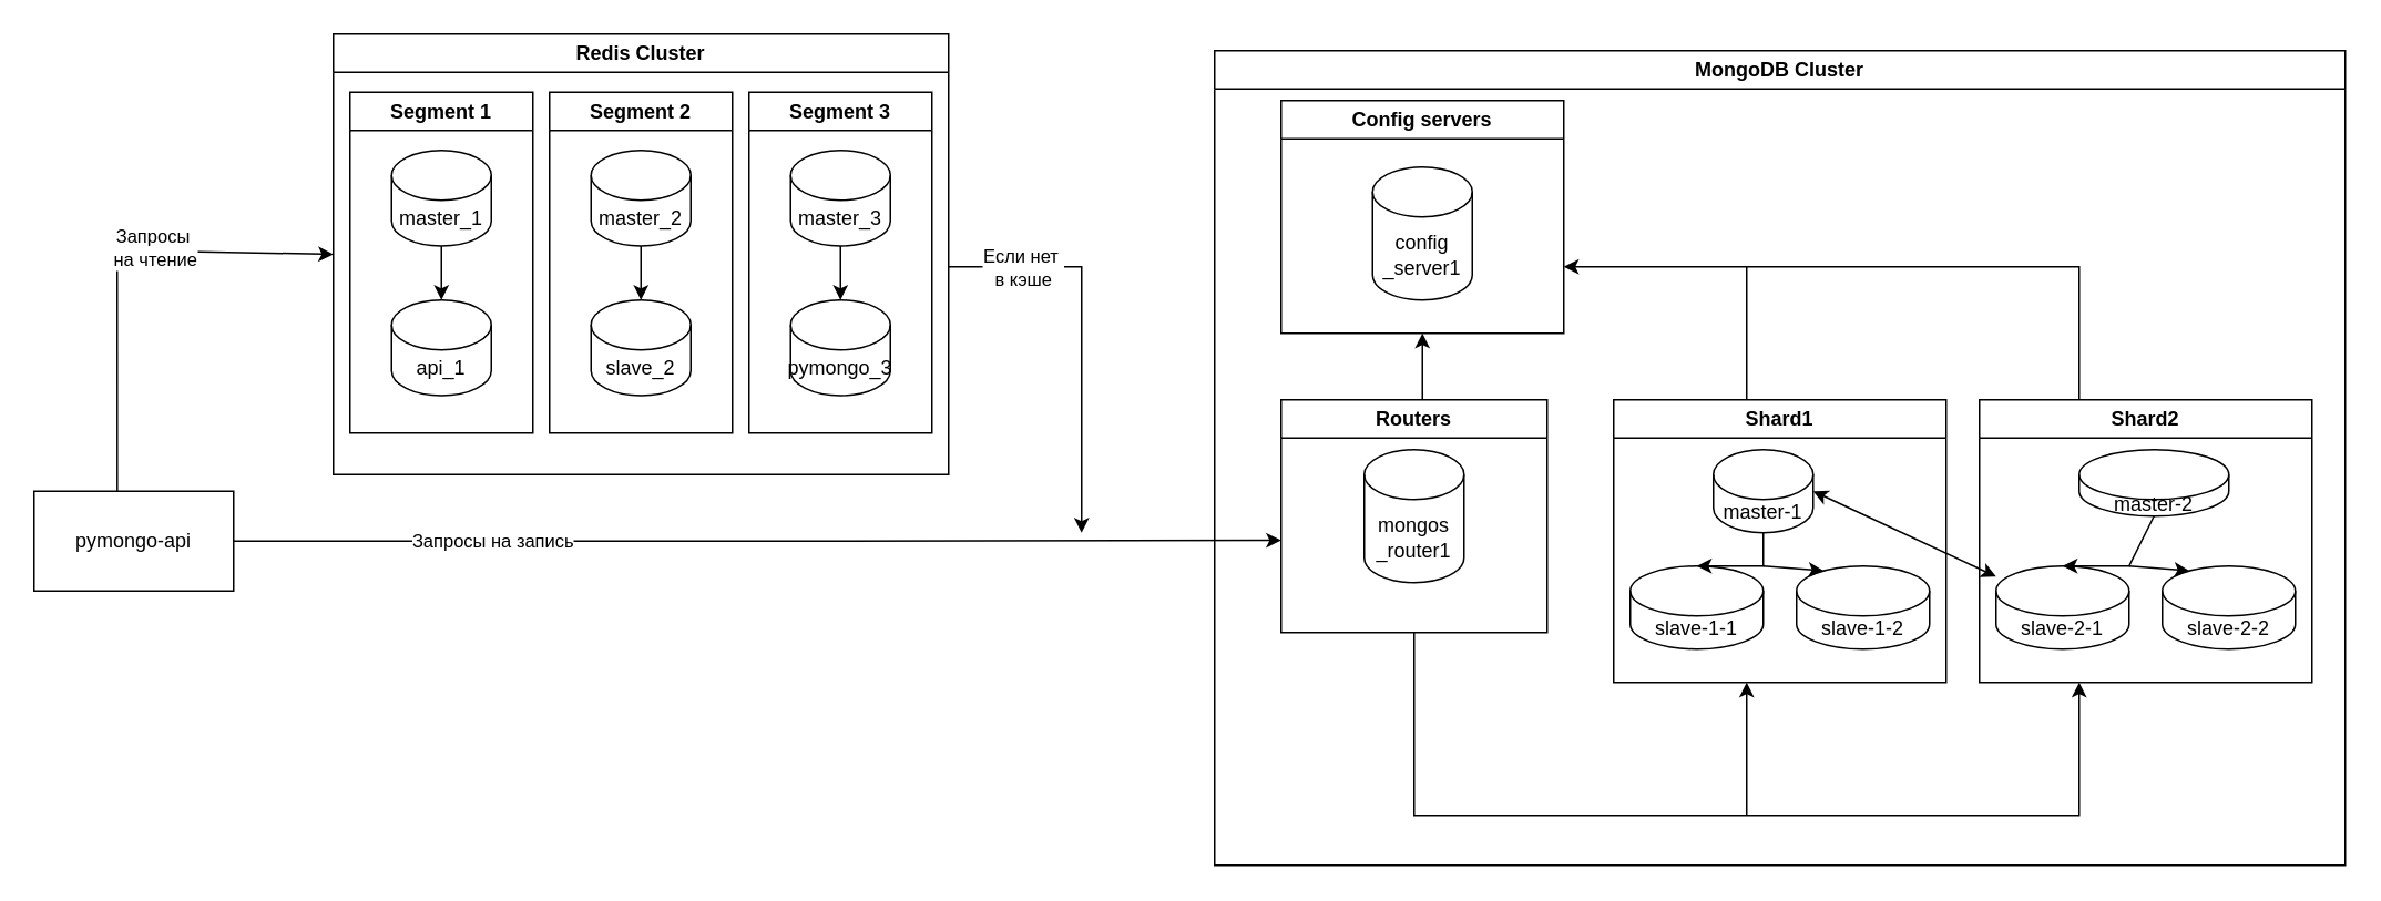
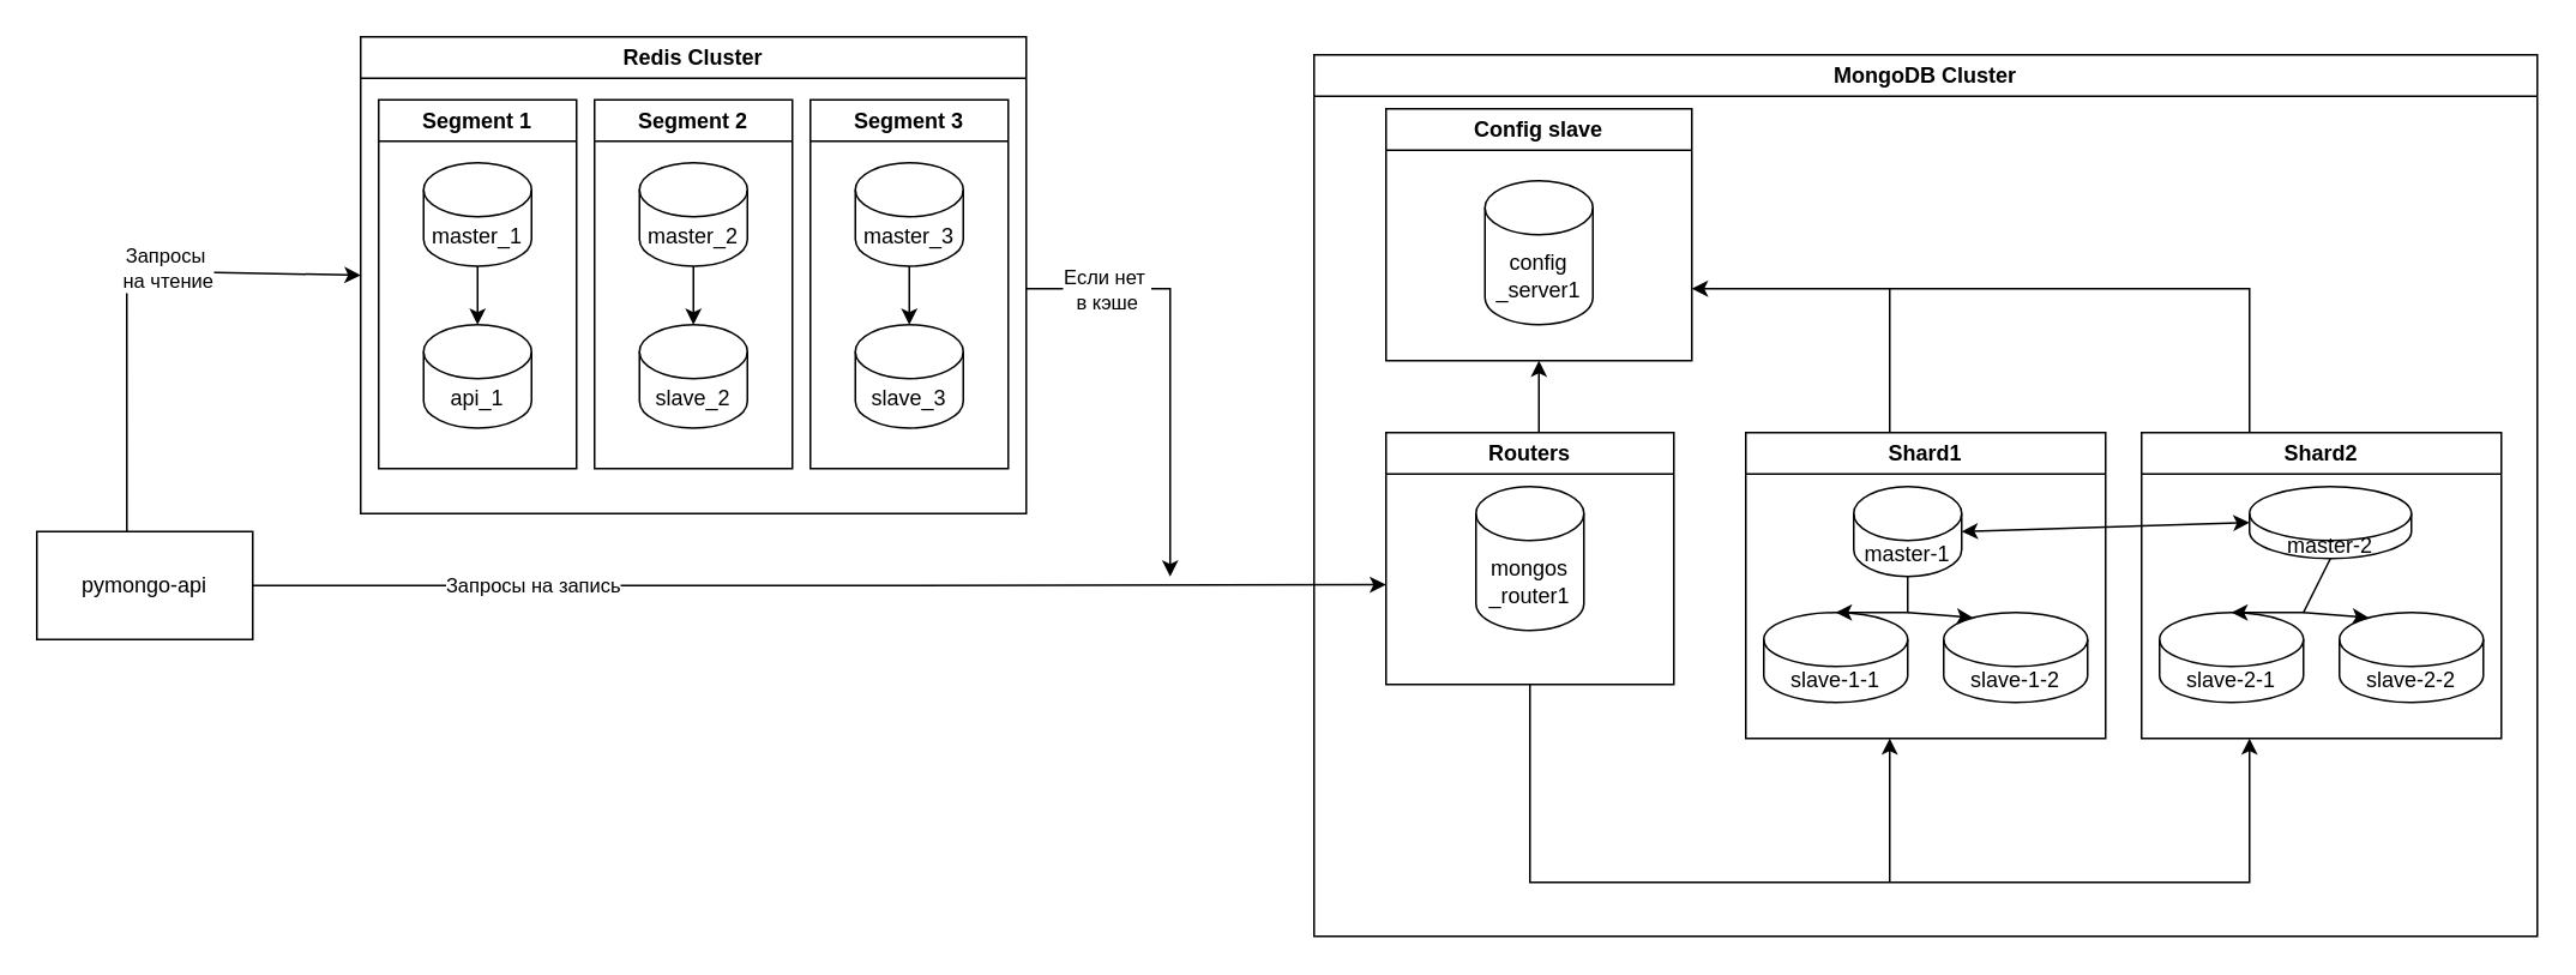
  <mxCell id="0" />
  <mxCell id="1" parent="0" />
  <mxCell id="2" value="pymongo-api" style="whiteSpace=wrap;html=1;rounded=0;" parent="1" vertex="1"><mxGeometry x="20" y="295" width="120" height="60" as="geometry" /></mxCell>
  <mxCell id="3" style="edgeStyle=orthogonalEdgeStyle;rounded=0;orthogonalLoop=1;jettySize=auto;html=1;entryX=0;entryY=0.5;entryDx=0;entryDy=0;entryPerimeter=0;exitX=1;exitY=0.5;exitDx=0;exitDy=0;" parent="1" source="2" edge="1"><mxGeometry relative="1" as="geometry"><mxPoint x="770" y="324.55" as="targetPoint" /><mxPoint x="320" y="324.57" as="sourcePoint" /></mxGeometry></mxCell>
  <mxCell id="4" value="Запросы на запись" style="edgeLabel;html=1;align=center;verticalAlign=middle;resizable=0;points=[];" vertex="1" connectable="0" parent="3"><mxGeometry x="-0.508" y="1" relative="1" as="geometry"><mxPoint as="offset" /></mxGeometry></mxCell>
  <mxCell id="5" value="" style="edgeStyle=orthogonalEdgeStyle;rounded=0;orthogonalLoop=1;jettySize=auto;html=1;" parent="1" source="6" target="8" edge="1"><mxGeometry relative="1" as="geometry"><mxPoint x="850" y="200" as="targetPoint" /><Array as="points"><mxPoint x="855" y="230" /><mxPoint x="855" y="230" /></Array></mxGeometry></mxCell>
  <mxCell id="6" value="Routers" style="swimlane;whiteSpace=wrap;html=1;" parent="1" vertex="1"><mxGeometry x="770" y="240" width="160" height="140" as="geometry"><mxRectangle x="560" y="240" width="80" height="30" as="alternateBounds" /></mxGeometry></mxCell>
  <mxCell id="7" value="mongos _router1" style="shape=cylinder3;whiteSpace=wrap;html=1;boundedLbl=1;backgroundOutline=1;size=15;" parent="6" vertex="1"><mxGeometry x="50" y="30" width="60" height="80" as="geometry" /></mxCell>
- <mxCell id="8" value="Config servers" style="swimlane;whiteSpace=wrap;html=1;" parent="1" vertex="1"><mxGeometry x="770" y="60" width="170" height="140" as="geometry"><mxRectangle x="560" y="60" width="120" height="30" as="alternateBounds" /></mxGeometry></mxCell>
+ <mxCell id="8" value="Config slave" style="swimlane;whiteSpace=wrap;html=1;" parent="1" vertex="1"><mxGeometry x="770" y="60" width="170" height="140" as="geometry"><mxRectangle x="560" y="60" width="120" height="30" as="alternateBounds" /></mxGeometry></mxCell>
  <mxCell id="9" value="config _server1" style="shape=cylinder3;whiteSpace=wrap;html=1;boundedLbl=1;backgroundOutline=1;size=15;" parent="8" vertex="1"><mxGeometry x="55" y="40" width="60" height="80" as="geometry" /></mxCell>
  <mxCell id="10" value="Shard1" style="swimlane;whiteSpace=wrap;html=1;" parent="1" vertex="1"><mxGeometry x="970" y="240" width="200" height="170" as="geometry" /></mxCell>
  <mxCell id="11" value="master-1" style="shape=cylinder3;whiteSpace=wrap;html=1;boundedLbl=1;backgroundOutline=1;size=15;" parent="10" vertex="1"><mxGeometry x="60" y="30" width="60" height="50" as="geometry" /></mxCell>
  <mxCell id="12" value="slave-1-1" style="shape=cylinder3;whiteSpace=wrap;html=1;boundedLbl=1;backgroundOutline=1;size=15;" parent="10" vertex="1"><mxGeometry x="10" y="100" width="80" height="50" as="geometry" /></mxCell>
  <mxCell id="13" value="slave-1-2" style="shape=cylinder3;whiteSpace=wrap;html=1;boundedLbl=1;backgroundOutline=1;size=15;" parent="10" vertex="1"><mxGeometry x="110" y="100" width="80" height="50" as="geometry" /></mxCell>
  <mxCell id="14" value="" style="endArrow=classic;html=1;rounded=0;exitX=0.5;exitY=1;exitDx=0;exitDy=0;exitPerimeter=0;" parent="10" source="11" target="12" edge="1"><mxGeometry width="50" height="50" relative="1" as="geometry"><mxPoint x="100" y="90" as="sourcePoint" /><mxPoint x="90" y="100" as="targetPoint" /><Array as="points"><mxPoint x="90" y="100" /><mxPoint x="50" y="100" /></Array></mxGeometry></mxCell>
  <mxCell id="15" value="" style="endArrow=classic;html=1;rounded=0;" parent="1" edge="1"><mxGeometry width="50" height="50" relative="1" as="geometry"><mxPoint x="1250" y="240" as="sourcePoint" /><mxPoint x="940" y="160" as="targetPoint" /><Array as="points"><mxPoint x="1250" y="160" /></Array></mxGeometry></mxCell>
  <mxCell id="16" value="" style="endArrow=none;html=1;rounded=0;" parent="1" edge="1"><mxGeometry width="50" height="50" relative="1" as="geometry"><mxPoint x="1050" y="240" as="sourcePoint" /><mxPoint x="1050" y="160" as="targetPoint" /></mxGeometry></mxCell>
  <mxCell id="17" value="" style="group" parent="1" vertex="1" connectable="0"><mxGeometry x="850" y="410" width="400" height="80" as="geometry" /></mxCell>
  <mxCell id="18" value="" style="endArrow=classic;html=1;rounded=0;exitX=0.5;exitY=1;exitDx=0;exitDy=0;" parent="17" source="6" edge="1"><mxGeometry width="50" height="50" relative="1" as="geometry"><mxPoint x="30" y="80" as="sourcePoint" /><mxPoint x="400" as="targetPoint" /><Array as="points"><mxPoint y="80" /><mxPoint x="200" y="80" /><mxPoint x="400" y="80" /></Array></mxGeometry></mxCell>
  <mxCell id="19" value="" style="endArrow=classic;html=1;rounded=0;" parent="17" edge="1"><mxGeometry width="50" height="50" relative="1" as="geometry"><mxPoint x="200" y="80" as="sourcePoint" /><mxPoint x="200" as="targetPoint" /></mxGeometry></mxCell>
  <mxCell id="20" value="" style="endArrow=classic;html=1;rounded=0;entryX=0.203;entryY=0.057;entryDx=0;entryDy=0;entryPerimeter=0;" parent="1" target="13" edge="1"><mxGeometry width="50" height="50" relative="1" as="geometry"><mxPoint x="1060" y="340" as="sourcePoint" /><mxPoint x="1120" y="280" as="targetPoint" /></mxGeometry></mxCell>
  <mxCell id="21" value="Shard2" style="swimlane;whiteSpace=wrap;html=1;" parent="1" vertex="1"><mxGeometry x="1190" y="240" width="200" height="170" as="geometry" /></mxCell>
  <mxCell id="22" value="master-2" style="shape=cylinder3;whiteSpace=wrap;html=1;boundedLbl=1;backgroundOutline=1;size=15;" parent="21" vertex="1"><mxGeometry x="60" y="30" width="90" height="40" as="geometry" /></mxCell>
  <mxCell id="23" value="slave-2-1" style="shape=cylinder3;whiteSpace=wrap;html=1;boundedLbl=1;backgroundOutline=1;size=15;" parent="21" vertex="1"><mxGeometry x="10" y="100" width="80" height="50" as="geometry" /></mxCell>
  <mxCell id="24" value="slave-2-2" style="shape=cylinder3;whiteSpace=wrap;html=1;boundedLbl=1;backgroundOutline=1;size=15;" parent="21" vertex="1"><mxGeometry x="110" y="100" width="80" height="50" as="geometry" /></mxCell>
  <mxCell id="25" value="" style="endArrow=classic;html=1;rounded=0;exitX=0.5;exitY=1;exitDx=0;exitDy=0;exitPerimeter=0;" parent="21" source="22" target="23" edge="1"><mxGeometry width="50" height="50" relative="1" as="geometry"><mxPoint x="100" y="90" as="sourcePoint" /><mxPoint x="90" y="100" as="targetPoint" /><Array as="points"><mxPoint x="90" y="100" /><mxPoint x="50" y="100" /></Array></mxGeometry></mxCell>
  <mxCell id="26" value="" style="endArrow=classic;html=1;rounded=0;entryX=0.203;entryY=0.057;entryDx=0;entryDy=0;entryPerimeter=0;" parent="1" target="24" edge="1"><mxGeometry width="50" height="50" relative="1" as="geometry"><mxPoint x="1280" y="340" as="sourcePoint" /><mxPoint x="1340" y="280" as="targetPoint" /></mxGeometry></mxCell>
  <mxCell id="27" value="MongoDB Cluster" style="swimlane;whiteSpace=wrap;html=1;" parent="1" vertex="1"><mxGeometry x="730" y="30" width="680" height="490" as="geometry" /></mxCell>
- <mxCell id="28" value="" style="endArrow=classic;startArrow=classic;html=1;rounded=0;exitX=1;exitY=0.5;exitDx=0;exitDy=0;exitPerimeter=0;" parent="1" source="11" target="23" edge="1"><mxGeometry width="50" height="50" relative="1" as="geometry"><mxPoint x="1130" y="320" as="sourcePoint" /><mxPoint x="1180" y="270" as="targetPoint" /></mxGeometry></mxCell>
+ <mxCell id="28" value="" style="endArrow=classic;startArrow=classic;html=1;rounded=0;entryX=0;entryY=0.5;entryDx=0;entryDy=0;entryPerimeter=0;exitX=1;exitY=0.5;exitDx=0;exitDy=0;exitPerimeter=0;" parent="1" source="11" target="22" edge="1"><mxGeometry width="50" height="50" relative="1" as="geometry"><mxPoint x="1130" y="320" as="sourcePoint" /><mxPoint x="1180" y="270" as="targetPoint" /></mxGeometry></mxCell>
  <mxCell id="29" value="Redis Cluster" style="swimlane;whiteSpace=wrap;html=1;" vertex="1" parent="1"><mxGeometry x="200" y="20" width="370" height="265" as="geometry" /></mxCell>
  <mxCell id="30" value="Segment 1" style="swimlane;whiteSpace=wrap;html=1;" vertex="1" parent="29"><mxGeometry x="10" y="35" width="110" height="205" as="geometry" /></mxCell>
  <mxCell id="31" value="" style="edgeStyle=orthogonalEdgeStyle;rounded=0;orthogonalLoop=1;jettySize=auto;html=1;" edge="1" parent="30" source="32" target="33"><mxGeometry relative="1" as="geometry" /></mxCell>
  <mxCell id="32" value="master_1" style="shape=cylinder3;whiteSpace=wrap;html=1;boundedLbl=1;backgroundOutline=1;size=15;" vertex="1" parent="30"><mxGeometry x="25" y="35" width="60" height="57.5" as="geometry" /></mxCell>
  <mxCell id="33" value="api_1" style="shape=cylinder3;whiteSpace=wrap;html=1;boundedLbl=1;backgroundOutline=1;size=15;" vertex="1" parent="30"><mxGeometry x="25" y="125" width="60" height="57.5" as="geometry" /></mxCell>
  <mxCell id="34" value="Segment 2" style="swimlane;whiteSpace=wrap;html=1;" vertex="1" parent="29"><mxGeometry x="130" y="35" width="110" height="205" as="geometry" /></mxCell>
  <mxCell id="35" value="" style="edgeStyle=orthogonalEdgeStyle;rounded=0;orthogonalLoop=1;jettySize=auto;html=1;" edge="1" parent="34" source="36" target="37"><mxGeometry relative="1" as="geometry" /></mxCell>
  <mxCell id="36" value="master_2" style="shape=cylinder3;whiteSpace=wrap;html=1;boundedLbl=1;backgroundOutline=1;size=15;" vertex="1" parent="34"><mxGeometry x="25" y="35" width="60" height="57.5" as="geometry" /></mxCell>
  <mxCell id="37" value="slave_2" style="shape=cylinder3;whiteSpace=wrap;html=1;boundedLbl=1;backgroundOutline=1;size=15;" vertex="1" parent="34"><mxGeometry x="25" y="125" width="60" height="57.5" as="geometry" /></mxCell>
  <mxCell id="38" value="Segment 3" style="swimlane;whiteSpace=wrap;html=1;" vertex="1" parent="29"><mxGeometry x="250" y="35" width="110" height="205" as="geometry" /></mxCell>
  <mxCell id="39" value="" style="edgeStyle=orthogonalEdgeStyle;rounded=0;orthogonalLoop=1;jettySize=auto;html=1;" edge="1" parent="38" source="40" target="41"><mxGeometry relative="1" as="geometry" /></mxCell>
  <mxCell id="40" value="master_3" style="shape=cylinder3;whiteSpace=wrap;html=1;boundedLbl=1;backgroundOutline=1;size=15;" vertex="1" parent="38"><mxGeometry x="25" y="35" width="60" height="57.5" as="geometry" /></mxCell>
- <mxCell id="41" value="pymongo_3" style="shape=cylinder3;whiteSpace=wrap;html=1;boundedLbl=1;backgroundOutline=1;size=15;" vertex="1" parent="38"><mxGeometry x="25" y="125" width="60" height="57.5" as="geometry" /></mxCell>
+ <mxCell id="41" value="slave_3" style="shape=cylinder3;whiteSpace=wrap;html=1;boundedLbl=1;backgroundOutline=1;size=15;" vertex="1" parent="38"><mxGeometry x="25" y="125" width="60" height="57.5" as="geometry" /></mxCell>
  <mxCell id="42" value="" style="endArrow=classic;html=1;rounded=0;entryX=0;entryY=0.5;entryDx=0;entryDy=0;exitX=0.417;exitY=0;exitDx=0;exitDy=0;exitPerimeter=0;" edge="1" parent="1" source="2" target="29"><mxGeometry width="50" height="50" relative="1" as="geometry"><mxPoint x="240" y="295" as="sourcePoint" /><mxPoint x="290" y="245" as="targetPoint" /><Array as="points"><mxPoint x="70" y="150" /></Array></mxGeometry></mxCell>
  <mxCell id="43" value="Запросы&amp;nbsp;&lt;div&gt;на чтение&lt;/div&gt;" style="edgeLabel;html=1;align=center;verticalAlign=middle;resizable=0;points=[];" vertex="1" connectable="0" parent="42"><mxGeometry x="0.216" y="2" relative="1" as="geometry"><mxPoint as="offset" /></mxGeometry></mxCell>
  <mxCell id="44" value="" style="endArrow=classic;html=1;rounded=0;" edge="1" parent="1"><mxGeometry width="50" height="50" relative="1" as="geometry"><mxPoint x="570" y="160" as="sourcePoint" /><mxPoint x="650" y="320" as="targetPoint" /><Array as="points"><mxPoint x="650" y="160" /></Array></mxGeometry></mxCell>
  <mxCell id="45" value="Если нет&amp;nbsp;&lt;div&gt;в кэше&lt;/div&gt;" style="edgeLabel;html=1;align=center;verticalAlign=middle;resizable=0;points=[];" vertex="1" connectable="0" parent="44"><mxGeometry x="-0.711" relative="1" as="geometry"><mxPoint x="9" as="offset" /></mxGeometry></mxCell>
